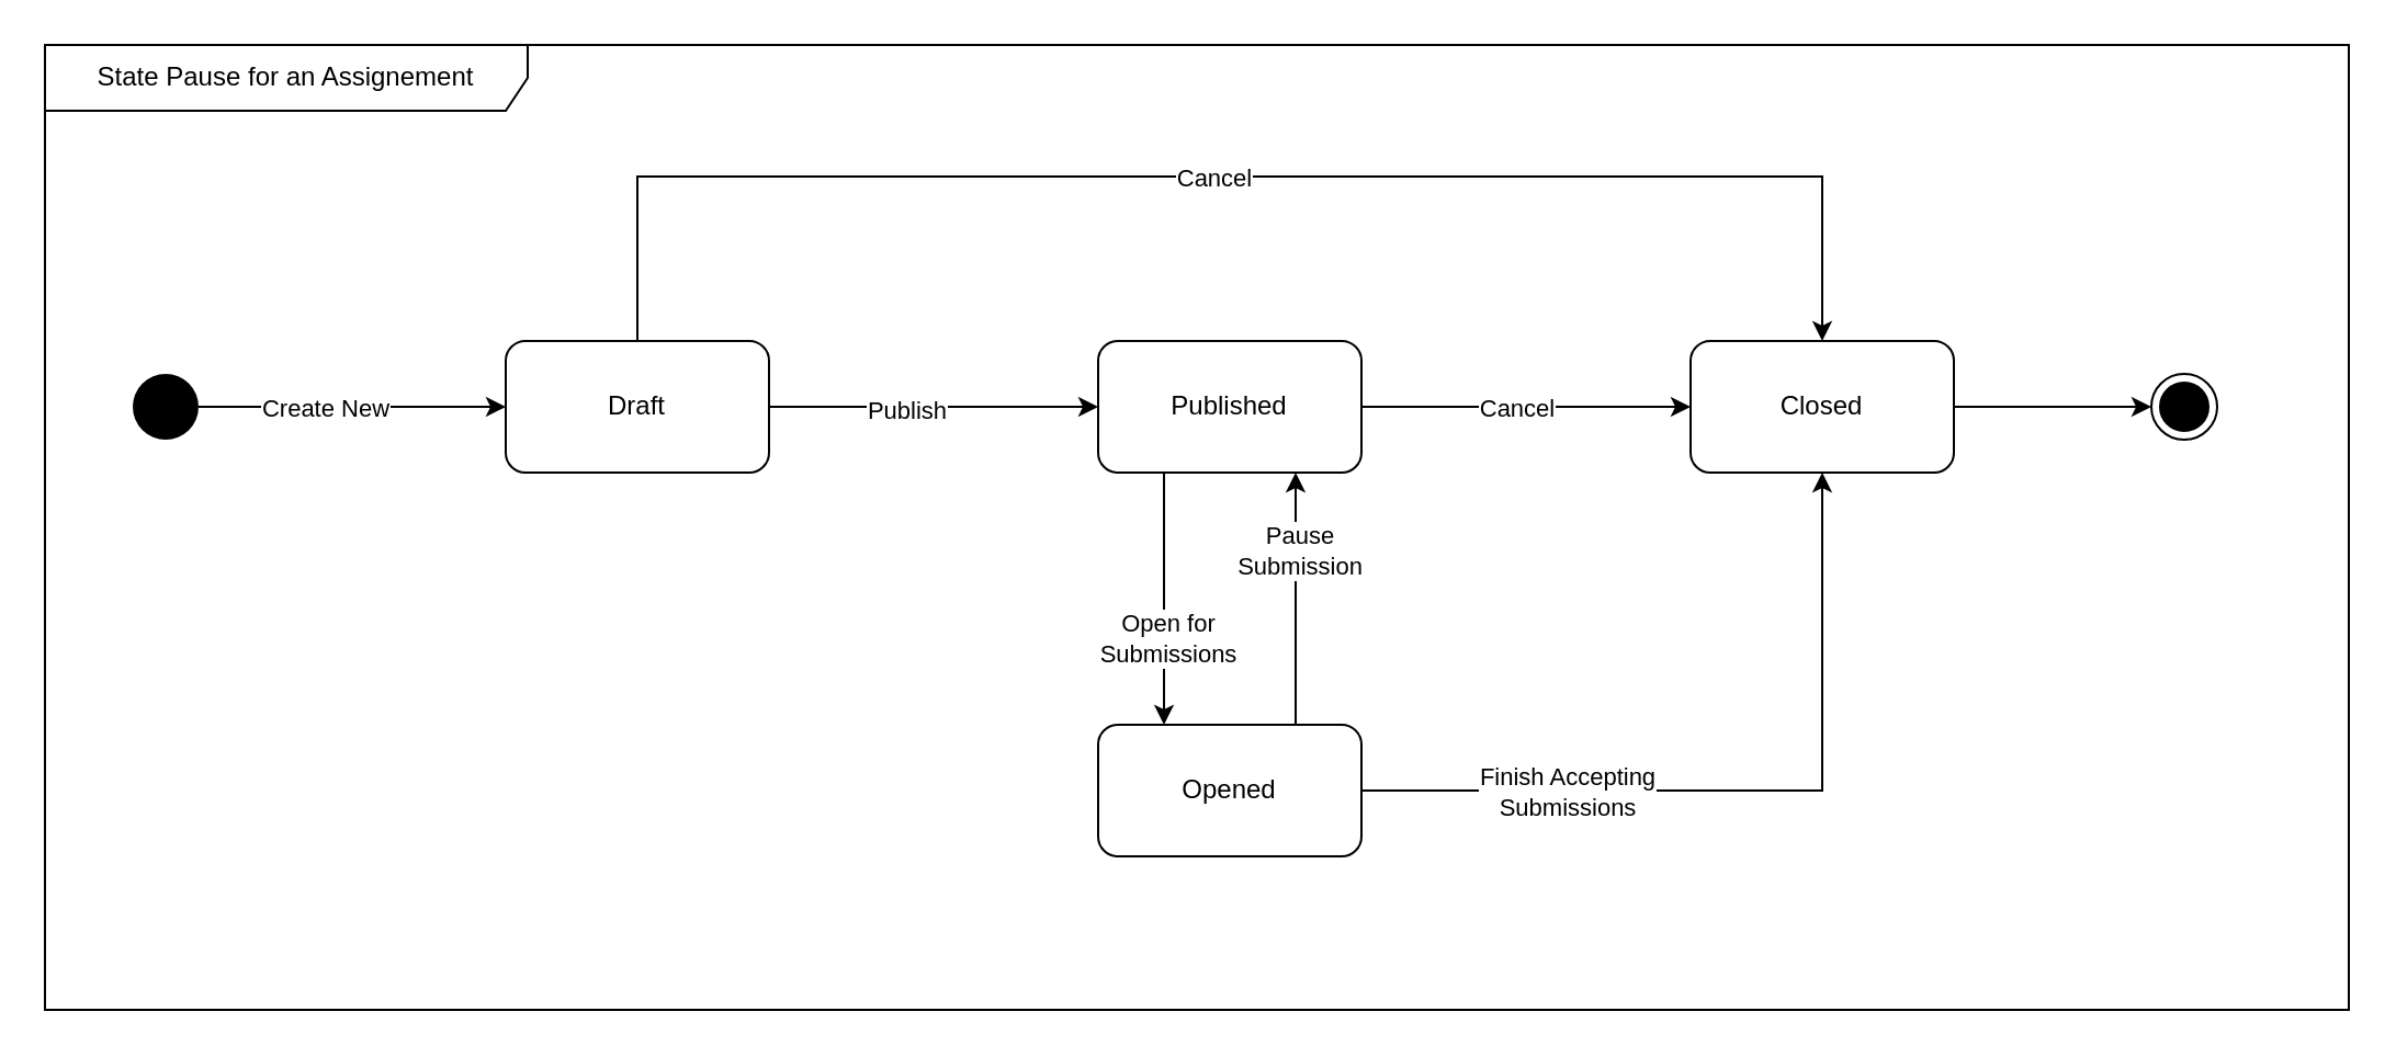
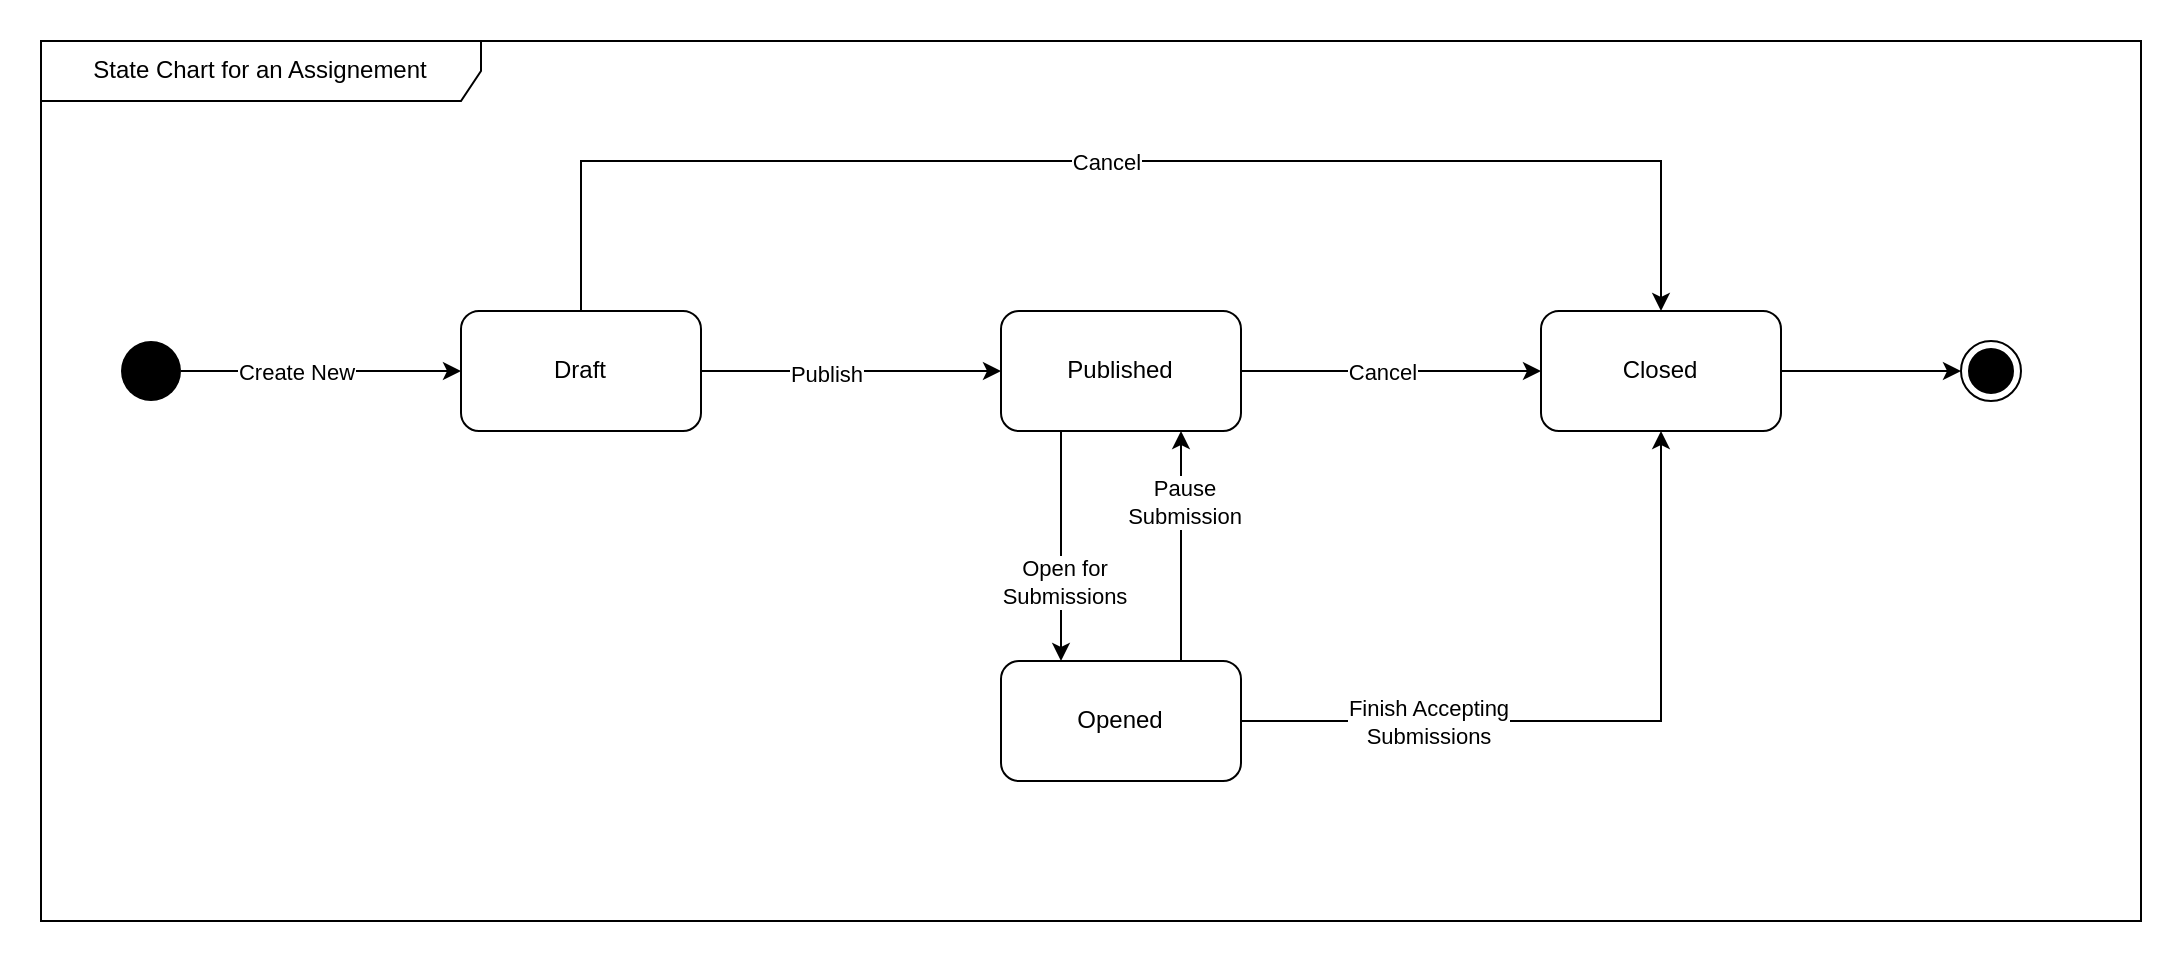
  <mxCell id="0" />
  <mxCell id="1" parent="0" />
  <mxCell id="2" value="" style="group" vertex="1" connectable="0" parent="1"><mxGeometry x="20" y="20" width="1050" height="440" as="geometry" /></mxCell>
  <mxCell id="3" value="" style="ellipse;fillColor=#000000;strokeColor=none;" vertex="1" parent="2"><mxGeometry x="40" y="150" width="30" height="30" as="geometry" /></mxCell>
  <mxCell id="4" value="Draft" style="rounded=1;whiteSpace=wrap;html=1;" vertex="1" parent="2"><mxGeometry x="210" y="135" width="120" height="60" as="geometry" /></mxCell>
  <mxCell id="5" style="edgeStyle=orthogonalEdgeStyle;rounded=0;orthogonalLoop=1;jettySize=auto;html=1;" edge="1" parent="2" source="3" target="4"><mxGeometry relative="1" as="geometry" /></mxCell>
  <mxCell id="6" value="Create New" style="edgeLabel;html=1;align=center;verticalAlign=middle;resizable=0;points=[];" vertex="1" connectable="0" parent="5"><mxGeometry x="-0.414" relative="1" as="geometry"><mxPoint x="16" as="offset" /></mxGeometry></mxCell>
  <mxCell id="7" value="Published" style="rounded=1;whiteSpace=wrap;html=1;" vertex="1" parent="2"><mxGeometry x="480" y="135" width="120" height="60" as="geometry" /></mxCell>
  <mxCell id="8" style="edgeStyle=orthogonalEdgeStyle;rounded=0;orthogonalLoop=1;jettySize=auto;html=1;exitX=1;exitY=0.5;exitDx=0;exitDy=0;entryX=0;entryY=0.5;entryDx=0;entryDy=0;" edge="1" parent="2" source="4" target="7"><mxGeometry relative="1" as="geometry" /></mxCell>
  <mxCell id="9" value="Publish" style="edgeLabel;html=1;align=center;verticalAlign=middle;resizable=0;points=[];" vertex="1" connectable="0" parent="8"><mxGeometry x="-0.179" y="-1" relative="1" as="geometry"><mxPoint as="offset" /></mxGeometry></mxCell>
  <mxCell id="10" style="edgeStyle=orthogonalEdgeStyle;rounded=0;orthogonalLoop=1;jettySize=auto;html=1;exitX=0.75;exitY=0;exitDx=0;exitDy=0;entryX=0.75;entryY=1;entryDx=0;entryDy=0;" edge="1" parent="2" source="12" target="7"><mxGeometry relative="1" as="geometry" /></mxCell>
  <mxCell id="11" value="Pause&lt;br&gt;Submission" style="edgeLabel;html=1;align=center;verticalAlign=middle;resizable=0;points=[];" vertex="1" connectable="0" parent="10"><mxGeometry x="-0.151" y="-1" relative="1" as="geometry"><mxPoint y="-31" as="offset" /></mxGeometry></mxCell>
  <mxCell id="12" value="Opened" style="rounded=1;whiteSpace=wrap;html=1;" vertex="1" parent="2"><mxGeometry x="480" y="310" width="120" height="60" as="geometry" /></mxCell>
  <mxCell id="13" style="edgeStyle=orthogonalEdgeStyle;rounded=0;orthogonalLoop=1;jettySize=auto;html=1;exitX=0.25;exitY=1;exitDx=0;exitDy=0;entryX=0.25;entryY=0;entryDx=0;entryDy=0;" edge="1" parent="2" source="7" target="12"><mxGeometry relative="1" as="geometry" /></mxCell>
  <mxCell id="14" value="Open for &lt;br&gt;Submissions" style="edgeLabel;html=1;align=center;verticalAlign=middle;resizable=0;points=[];" vertex="1" connectable="0" parent="13"><mxGeometry x="0.179" y="1" relative="1" as="geometry"><mxPoint y="7" as="offset" /></mxGeometry></mxCell>
  <mxCell id="15" value="Closed" style="rounded=1;whiteSpace=wrap;html=1;" vertex="1" parent="2"><mxGeometry x="750" y="135" width="120" height="60" as="geometry" /></mxCell>
  <mxCell id="16" style="edgeStyle=orthogonalEdgeStyle;rounded=0;orthogonalLoop=1;jettySize=auto;html=1;entryX=0.5;entryY=0;entryDx=0;entryDy=0;" edge="1" parent="2" source="4" target="15"><mxGeometry relative="1" as="geometry"><Array as="points"><mxPoint x="270" y="60" /><mxPoint x="810" y="60" /></Array></mxGeometry></mxCell>
  <mxCell id="17" value="Cancel" style="edgeLabel;html=1;align=center;verticalAlign=middle;resizable=0;points=[];" vertex="1" connectable="0" parent="16"><mxGeometry x="-0.023" relative="1" as="geometry"><mxPoint as="offset" /></mxGeometry></mxCell>
  <mxCell id="18" style="edgeStyle=orthogonalEdgeStyle;rounded=0;orthogonalLoop=1;jettySize=auto;html=1;entryX=0;entryY=0.5;entryDx=0;entryDy=0;" edge="1" parent="2" source="7" target="15"><mxGeometry relative="1" as="geometry" /></mxCell>
  <mxCell id="19" value="Cancel" style="edgeLabel;html=1;align=center;verticalAlign=middle;resizable=0;points=[];" vertex="1" connectable="0" parent="18"><mxGeometry x="-0.272" y="-2" relative="1" as="geometry"><mxPoint x="15" y="-2" as="offset" /></mxGeometry></mxCell>
  <mxCell id="20" style="edgeStyle=orthogonalEdgeStyle;rounded=0;orthogonalLoop=1;jettySize=auto;html=1;entryX=0.5;entryY=1;entryDx=0;entryDy=0;" edge="1" parent="2" source="12" target="15"><mxGeometry relative="1" as="geometry" /></mxCell>
  <mxCell id="21" value="Finish Accepting&lt;br&gt;Submissions" style="edgeLabel;html=1;align=center;verticalAlign=middle;resizable=0;points=[];" vertex="1" connectable="0" parent="20"><mxGeometry x="-0.478" relative="1" as="geometry"><mxPoint as="offset" /></mxGeometry></mxCell>
  <mxCell id="22" value="" style="ellipse;html=1;shape=endState;fillColor=#000000;strokeColor=#000000;" vertex="1" parent="2"><mxGeometry x="960" y="150" width="30" height="30" as="geometry" /></mxCell>
  <mxCell id="23" style="edgeStyle=orthogonalEdgeStyle;rounded=0;orthogonalLoop=1;jettySize=auto;html=1;entryX=0;entryY=0.5;entryDx=0;entryDy=0;" edge="1" parent="2" source="15" target="22"><mxGeometry relative="1" as="geometry" /></mxCell>
- <mxCell id="24" value="State Pause for an Assignement" style="shape=umlFrame;whiteSpace=wrap;html=1;width=220;height=30;" vertex="1" parent="2"><mxGeometry width="1050" height="440" as="geometry" /></mxCell>
+ <mxCell id="24" value="State Chart for an Assignement" style="shape=umlFrame;whiteSpace=wrap;html=1;width=220;height=30;" vertex="1" parent="2"><mxGeometry width="1050" height="440" as="geometry" /></mxCell>
